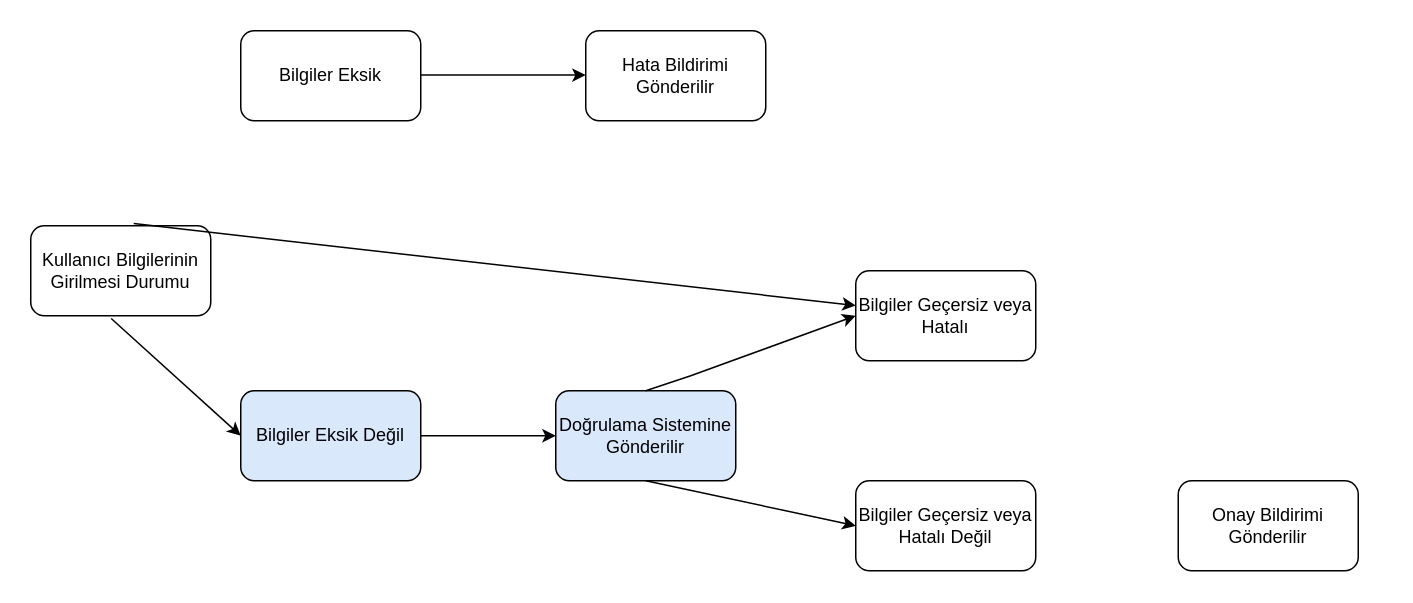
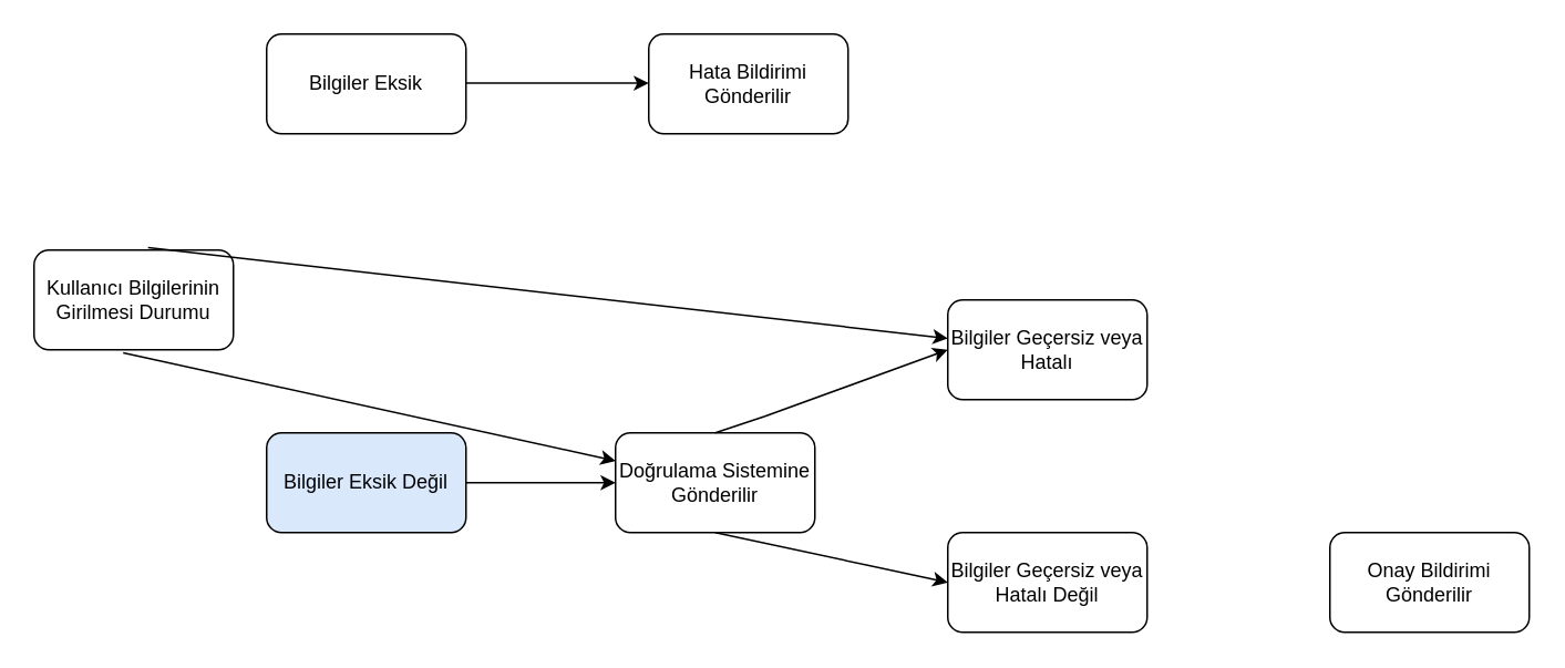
  <mxCell id="0" />
  <mxCell id="1" parent="0" />
  <mxCell id="2" value="Bilgiler Eksik" style="rounded=1;whiteSpace=wrap;html=1;" vertex="1" parent="1"><mxGeometry x="160" y="20" width="120" height="60" as="geometry" /></mxCell>
  <mxCell id="3" value="Bilgiler Eksik Değil" style="rounded=1;whiteSpace=wrap;html=1;fillColor=#dae8fc;" vertex="1" parent="1"><mxGeometry x="160" y="260" width="120" height="60" as="geometry" /></mxCell>
  <mxCell id="4" value="Kullanıcı Bilgilerinin Girilmesi Durumu" style="rounded=1;whiteSpace=wrap;html=1;" vertex="1" parent="1"><mxGeometry x="20" y="150" width="120" height="60" as="geometry" /></mxCell>
  <mxCell id="5" value="Hata Bildirimi Gönderilir" style="rounded=1;whiteSpace=wrap;html=1;" vertex="1" parent="1"><mxGeometry x="390" y="20" width="120" height="60" as="geometry" /></mxCell>
- <mxCell id="6" value="Doğrulama Sistemine Gönderilir" style="rounded=1;whiteSpace=wrap;html=1;fillColor=#dae8fc;" vertex="1" parent="1"><mxGeometry x="370" y="260" width="120" height="60" as="geometry" /></mxCell>
+ <mxCell id="6" value="Doğrulama Sistemine Gönderilir" style="rounded=1;whiteSpace=wrap;html=1;" vertex="1" parent="1"><mxGeometry x="370" y="260" width="120" height="60" as="geometry" /></mxCell>
  <mxCell id="7" value="Bilgiler Geçersiz veya Hatalı" style="rounded=1;whiteSpace=wrap;html=1;" vertex="1" parent="1"><mxGeometry x="570" y="180" width="120" height="60" as="geometry" /></mxCell>
  <mxCell id="8" value="Bilgiler Geçersiz veya Hatalı Değil" style="rounded=1;whiteSpace=wrap;html=1;" vertex="1" parent="1"><mxGeometry x="570" y="320" width="120" height="60" as="geometry" /></mxCell>
- <mxCell id="9" value="Onay Bildirimi Gönderilir" style="rounded=1;whiteSpace=wrap;html=1;" vertex="1" parent="1"><mxGeometry x="785" y="320" width="120" height="60" as="geometry" /></mxCell>
+ <mxCell id="9" value="Onay Bildirimi Gönderilir" style="rounded=1;whiteSpace=wrap;html=1;" vertex="1" parent="1"><mxGeometry x="800" y="320" width="120" height="60" as="geometry" /></mxCell>
  <mxCell id="10" value="" style="endArrow=classic;html=1;rounded=0;exitX=0.572;exitY=-0.024;exitDx=0;exitDy=0;exitPerimeter=0;" edge="1" parent="1" source="4" target="7"><mxGeometry width="50" height="50" relative="1" as="geometry"><mxPoint x="100" y="130" as="sourcePoint" /><mxPoint x="150" y="80" as="targetPoint" /></mxGeometry></mxCell>
- <mxCell id="11" value="" style="endArrow=classic;html=1;rounded=0;entryX=0;entryY=0.5;entryDx=0;entryDy=0;exitX=0.447;exitY=1.031;exitDx=0;exitDy=0;exitPerimeter=0;" edge="1" parent="1" source="4" target="3"><mxGeometry width="50" height="50" relative="1" as="geometry"><mxPoint x="70" y="220" as="sourcePoint" /><mxPoint x="160" y="260" as="targetPoint" /></mxGeometry></mxCell>
+ <mxCell id="11" value="" style="endArrow=classic;html=1;rounded=0;exitX=0.447;exitY=1.031;exitDx=0;exitDy=0;exitPerimeter=0;" edge="1" parent="1" source="4" target="6"><mxGeometry width="50" height="50" relative="1" as="geometry"><mxPoint x="70" y="220" as="sourcePoint" /><mxPoint x="160" y="260" as="targetPoint" /></mxGeometry></mxCell>
  <mxCell id="12" value="" style="endArrow=classic;html=1;rounded=0;" edge="1" parent="1"><mxGeometry width="50" height="50" relative="1" as="geometry"><mxPoint x="280" y="49.58" as="sourcePoint" /><mxPoint x="390" y="49.58" as="targetPoint" /></mxGeometry></mxCell>
  <mxCell id="13" value="" style="endArrow=classic;html=1;rounded=0;entryX=0;entryY=0.5;entryDx=0;entryDy=0;" edge="1" parent="1" target="6"><mxGeometry width="50" height="50" relative="1" as="geometry"><mxPoint x="280" y="290" as="sourcePoint" /><mxPoint x="330" y="240" as="targetPoint" /></mxGeometry></mxCell>
  <mxCell id="14" value="" style="endArrow=classic;html=1;rounded=0;entryX=0;entryY=0.5;entryDx=0;entryDy=0;exitX=0.5;exitY=0;exitDx=0;exitDy=0;" edge="1" parent="1" source="6" target="7"><mxGeometry width="50" height="50" relative="1" as="geometry"><mxPoint x="440" y="250" as="sourcePoint" /><mxPoint x="490" y="200" as="targetPoint" /><Array as="points"><mxPoint x="460" y="250" /></Array></mxGeometry></mxCell>
  <mxCell id="15" value="" style="endArrow=classic;html=1;rounded=0;entryX=0;entryY=0.5;entryDx=0;entryDy=0;exitX=0.5;exitY=1;exitDx=0;exitDy=0;" edge="1" parent="1" source="6" target="8"><mxGeometry width="50" height="50" relative="1" as="geometry"><mxPoint x="440" y="250" as="sourcePoint" /><mxPoint x="490" y="200" as="targetPoint" /></mxGeometry></mxCell>
